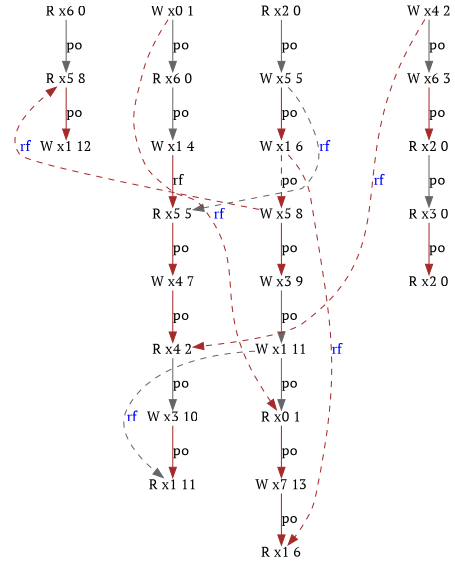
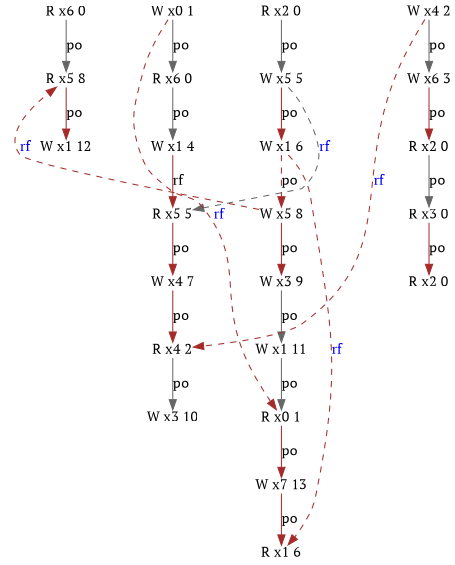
  digraph {
    fontname="PT Serif"
    node [color=gray40 fontname="PT Serif" idx=2 loc=1 shape=plain th=2 type=W]
    edge [color=brown fontname="PT Serif"]
    n1 [color=darkgreen idx=5 label="W x1 11"]
-   n2 [color=darkgreen idx=7 label="R x1 11" th=0 type=R]
    n3 [idx=6 label="R x0 1" loc=0 type=R]
    n4 [color=darkgreen idx=7 label="W x7 13" loc=7]
    n5 [label="W x1 12" th=3]
    n6 [color=darkgreen idx=3 label="R x3 0" loc=3 th=1 type=R]
    n7 [idx=4 label="R x2 0" loc=2 th=1 type=R]
    n8 [idx=1 label="W x5 5" loc=5]
    n9 [label="W x1 6"]
    n10 [color=darkgreen idx=3 label="R x5 5" loc=5 th=0 type=R]
    n11 [color=darkgreen idx=3 label="W x5 8" loc=5]
    n12 [idx=8 label="R x1 6" type=R]
    n13 [color=darkgreen idx=4 label="W x4 7" loc=4 th=0]
    n14 [idx=4 label="W x3 9" loc=3]
    n15 [idx=1 label="R x5 8" loc=5 th=3 type=R]
    n16 [color=darkgreen label="W x1 4" th=0]
    n17 [color=darkgreen idx=5 label="R x4 2" loc=4 th=0 type=R]
    n18 [color=darkgreen idx=6 label="W x3 10" loc=3 th=0]
    n19 [color=darkgreen label="R x2 0" loc=2 th=1 type=R]
    n20 [idx=0 label="R x6 0" loc=6 th=3 type=R]
    n21 [idx=0 label="R x2 0" loc=2 type=R]
    n22 [idx=1 label="R x6 0" loc=6 th=0 type=R]
    n23 [idx=0 label="W x0 1" loc=0 th=0]
    n24 [idx=1 label="W x6 3" loc=6 th=1]
    n25 [idx=0 label="W x4 2" loc=4 th=1]
-   n1 -> n2 [color=gray40 constraint=false fontcolor=blue from_idx=5 from_th=2 label=rf style=dashed to_idx=7 to_th=0]
    n1 -> n3 [color=gray40 label=po]
    n3 -> n4 [label=po]
    n4 -> n12 [label=po]
    n6 -> n7 [label=po]
    n8 -> n9 [label=po]
    n8 -> n10 [color=gray40 constraint=false fontcolor=blue from_idx=1 from_th=2 label=rf style=dashed to_idx=3 to_th=0]
    n9 -> n11 [label=po style=dashed]
    n9 -> n12 [constraint=false fontcolor=blue from_idx=2 from_th=2 label=rf style=dashed to_idx=8 to_th=2]
    n10 -> n13 [label=po]
    n11 -> n14 [label=po]
    n11 -> n15 [constraint=false fontcolor=blue from_idx=3 from_th=2 label=rf style=dashed to_idx=1 to_th=3]
    n13 -> n17 [label=po]
    n14 -> n1 [color=gray40 label=po]
    n15 -> n5 [label=po]
    n16 -> n10 [label=rf]
    n17 -> n18 [color=gray40 label=po]
-   n18 -> n2 [label=po]
    n19 -> n6 [color=gray40 label=po]
    n20 -> n15 [color=gray40 label=po]
    n21 -> n8 [color=gray40 label=po]
    n22 -> n16 [color=gray40 label=po]
    n23 -> n3 [constraint=false fontcolor=blue from_idx=0 from_th=0 label=rf style=dashed to_idx=6 to_th=2]
    n23 -> n22 [color=gray40 label=po]
    n24 -> n19 [label=po]
    n25 -> n17 [constraint=false fontcolor=blue from_idx=0 from_th=1 label=rf style=dashed to_idx=5 to_th=0]
    n25 -> n24 [color=gray40 label=po]
  }
